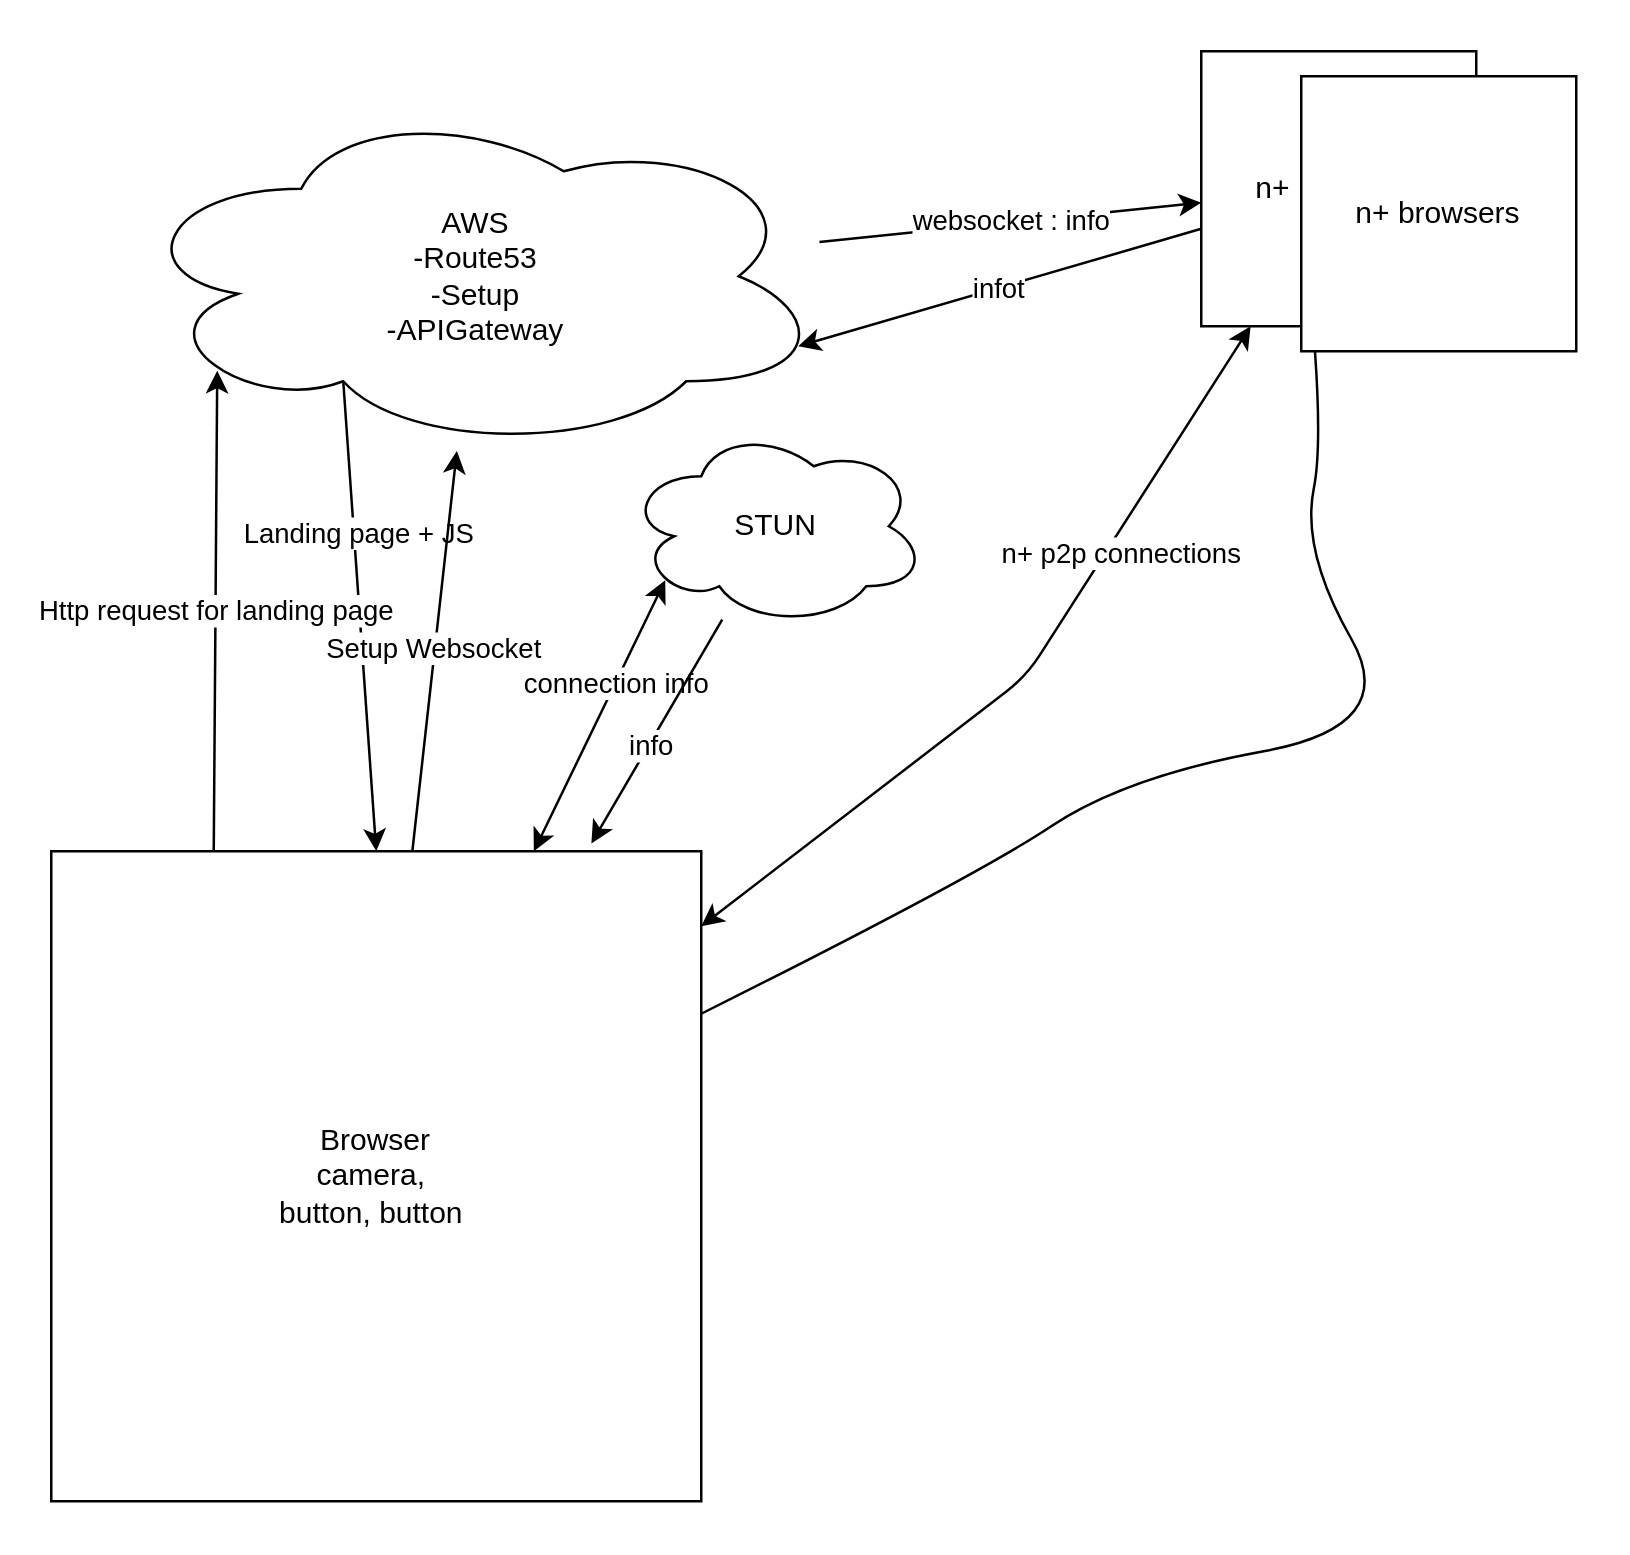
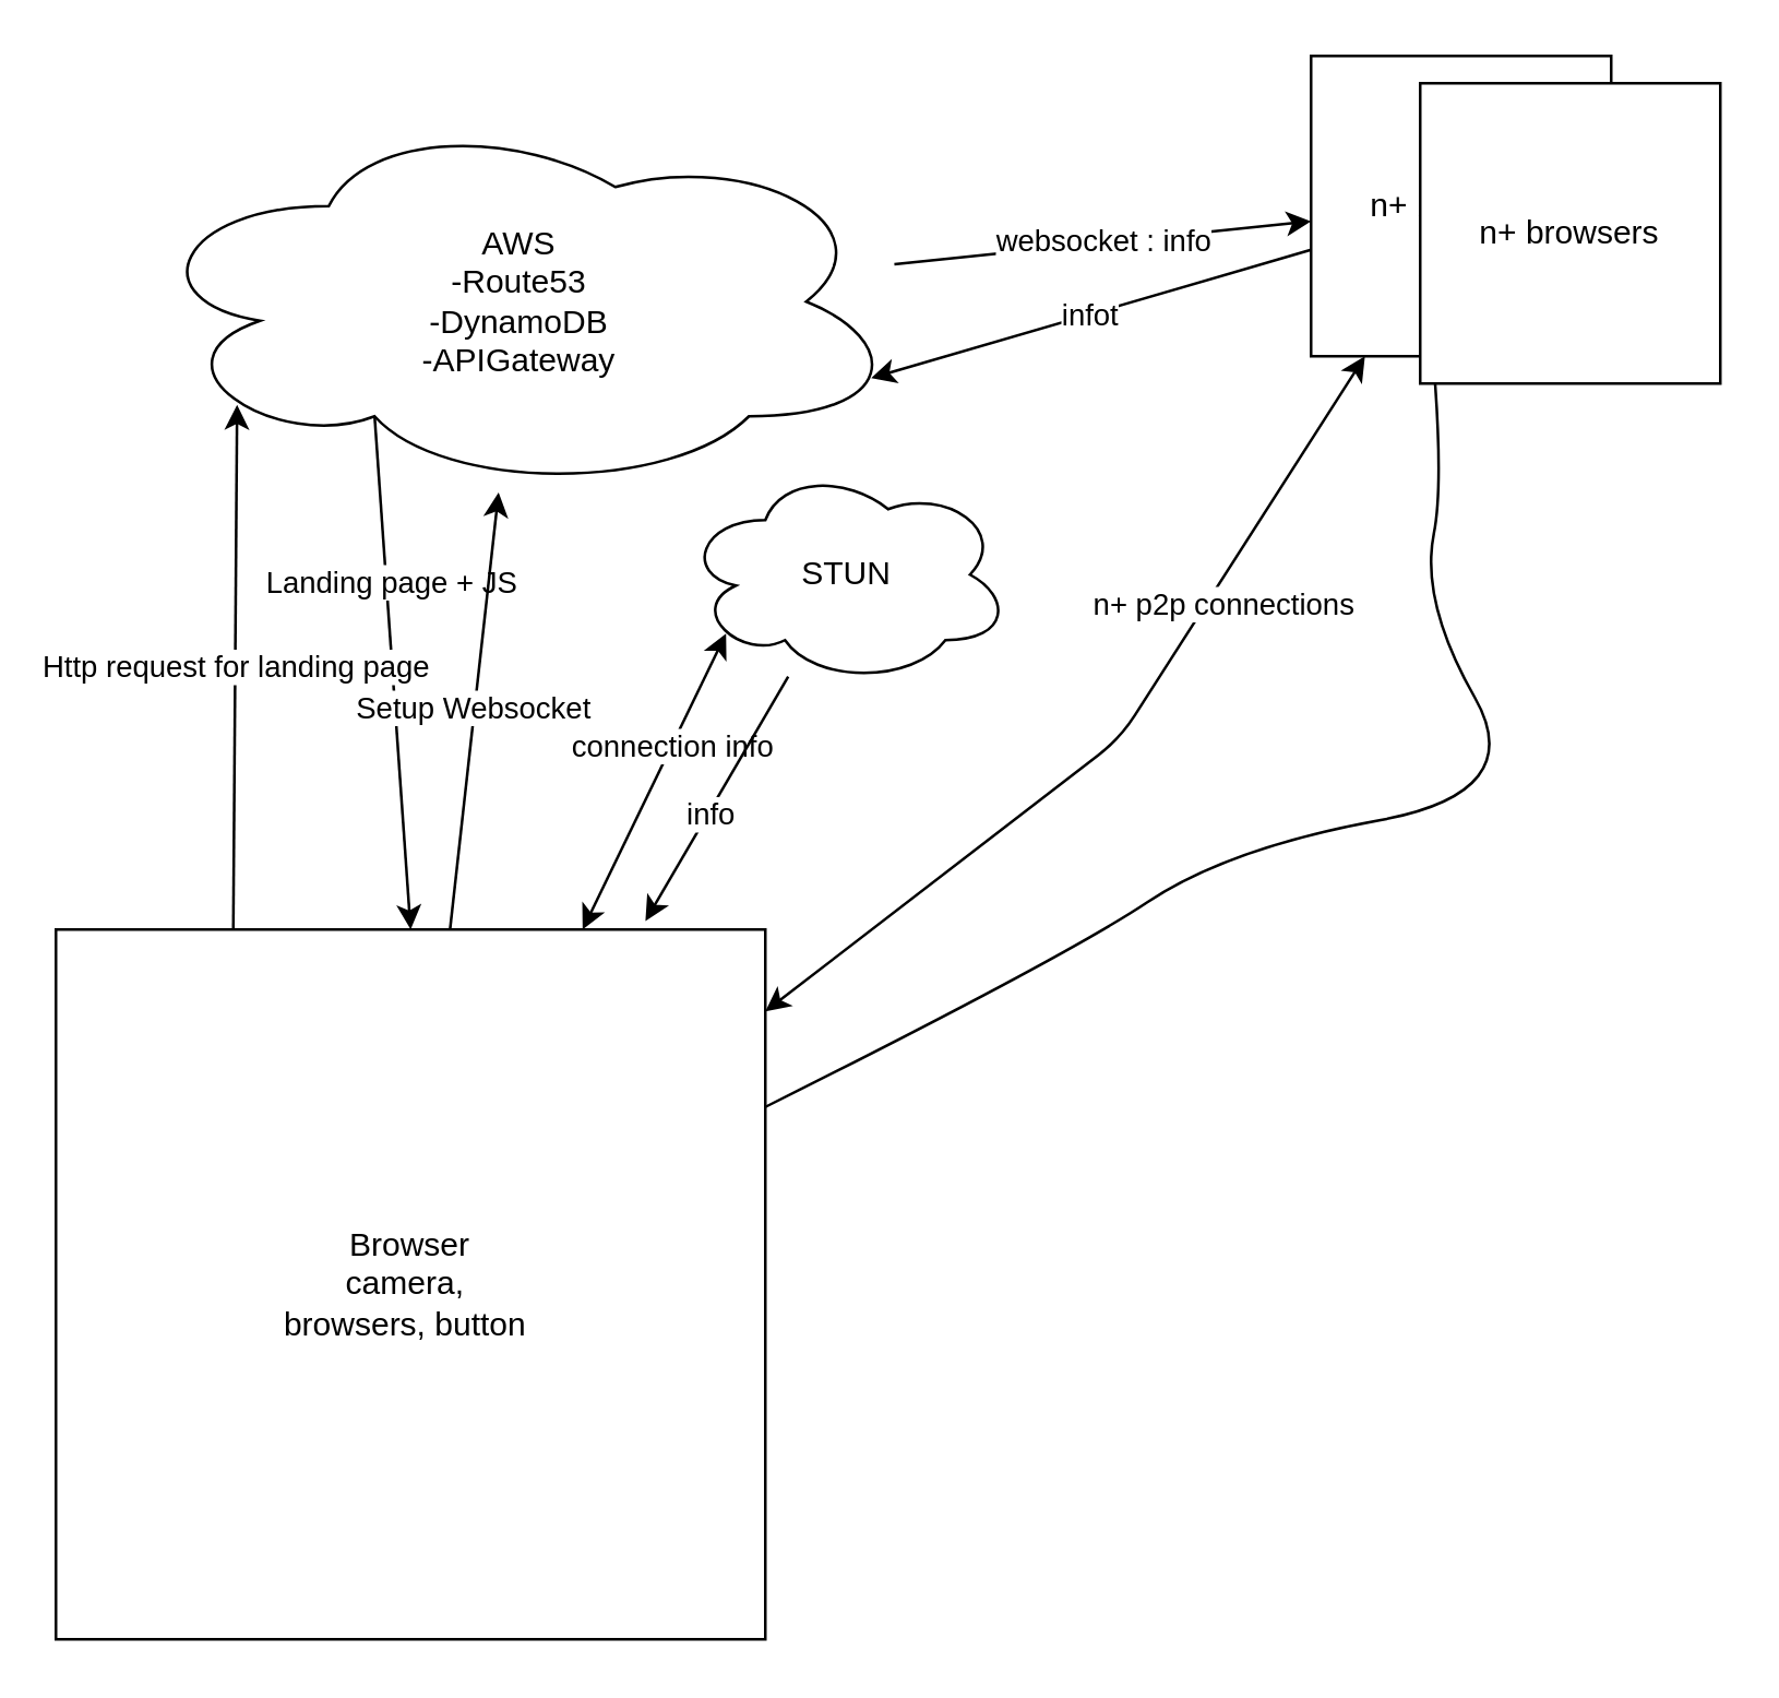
  <mxCell id="0" />
  <mxCell id="1" parent="0" />
  <mxCell id="2" style="edgeStyle=none;html=1;entryX=0.5;entryY=0;entryDx=0;entryDy=0;exitX=0.31;exitY=0.8;exitDx=0;exitDy=0;exitPerimeter=0;" parent="1" source="5" target="12" edge="1"><mxGeometry relative="1" as="geometry" /></mxCell>
  <mxCell id="3" value="Landing page + JS" style="edgeLabel;html=1;align=center;verticalAlign=middle;resizable=0;points=[];" parent="2" vertex="1" connectable="0"><mxGeometry x="-0.356" y="2" relative="1" as="geometry"><mxPoint x="-1" as="offset" /></mxGeometry></mxCell>
  <mxCell id="4" value="websocket : info" style="edgeStyle=none;html=1;startArrow=none;startFill=0;" parent="1" source="5" target="17" edge="1"><mxGeometry relative="1" as="geometry" /></mxCell>
- <mxCell id="5" value="AWS&lt;br&gt;-Route53&lt;br&gt;-Setup&lt;br&gt;-APIGateway" style="ellipse;shape=cloud;whiteSpace=wrap;html=1;" parent="1" vertex="1"><mxGeometry x="50" y="40" width="280" height="140" as="geometry" /></mxCell>
+ <mxCell id="5" value="AWS&lt;br&gt;-Route53&lt;br&gt;-DynamoDB&lt;br&gt;-APIGateway" style="ellipse;shape=cloud;whiteSpace=wrap;html=1;" parent="1" vertex="1"><mxGeometry x="50" y="40" width="280" height="140" as="geometry" /></mxCell>
  <mxCell id="6" value="Http request for landing page" style="edgeStyle=none;html=1;exitX=0.25;exitY=0;exitDx=0;exitDy=0;entryX=0.13;entryY=0.77;entryDx=0;entryDy=0;entryPerimeter=0;" parent="1" source="12" target="5" edge="1"><mxGeometry relative="1" as="geometry" /></mxCell>
  <mxCell id="7" style="edgeStyle=none;html=1;entryX=0.13;entryY=0.77;entryDx=0;entryDy=0;entryPerimeter=0;startArrow=classic;startFill=1;" parent="1" source="12" target="15" edge="1"><mxGeometry relative="1" as="geometry" /></mxCell>
  <mxCell id="8" value="connection info" style="edgeLabel;html=1;align=center;verticalAlign=middle;resizable=0;points=[];" parent="7" vertex="1" connectable="0"><mxGeometry x="0.248" relative="1" as="geometry"><mxPoint as="offset" /></mxGeometry></mxCell>
  <mxCell id="9" value="Setup Websocket" style="edgeStyle=none;html=1;startArrow=none;startFill=0;" parent="1" source="12" target="5" edge="1"><mxGeometry relative="1" as="geometry" /></mxCell>
  <mxCell id="10" value="n+ p2p connections" style="edgeStyle=none;html=1;startArrow=classic;startFill=1;" parent="1" source="12" target="17" edge="1"><mxGeometry x="0.366" y="-5" relative="1" as="geometry"><mxPoint as="offset" /><Array as="points"><mxPoint x="410" y="270" /></Array></mxGeometry></mxCell>
  <mxCell id="11" style="edgeStyle=none;html=1;entryX=0;entryY=0.5;entryDx=0;entryDy=0;exitX=1;exitY=0.25;exitDx=0;exitDy=0;curved=1;" edge="1" parent="1" source="12" target="18"><mxGeometry relative="1" as="geometry"><mxPoint x="410" y="270" as="sourcePoint" /><Array as="points"><mxPoint x="390" y="350" /><mxPoint x="450" y="310" /><mxPoint x="560" y="290" /><mxPoint x="520" y="220" /><mxPoint x="530" y="170" /></Array></mxGeometry></mxCell>
- <mxCell id="12" value="Browser&lt;br&gt;camera,&amp;nbsp;&lt;br&gt;button, button&amp;nbsp;" style="whiteSpace=wrap;html=1;aspect=fixed;" parent="1" vertex="1"><mxGeometry x="20" y="340" width="260" height="260" as="geometry" /></mxCell>
+ <mxCell id="12" value="Browser&lt;br&gt;camera,&amp;nbsp;&lt;br&gt;browsers, button&amp;nbsp;" style="whiteSpace=wrap;html=1;aspect=fixed;" parent="1" vertex="1"><mxGeometry x="20" y="340" width="260" height="260" as="geometry" /></mxCell>
  <mxCell id="13" style="edgeStyle=none;html=1;entryX=0.831;entryY=-0.012;entryDx=0;entryDy=0;entryPerimeter=0;startArrow=none;startFill=0;" parent="1" source="15" target="12" edge="1"><mxGeometry relative="1" as="geometry" /></mxCell>
  <mxCell id="14" value="info" style="edgeLabel;html=1;align=center;verticalAlign=middle;resizable=0;points=[];" parent="13" vertex="1" connectable="0"><mxGeometry x="0.14" y="1" relative="1" as="geometry"><mxPoint y="-1" as="offset" /></mxGeometry></mxCell>
  <mxCell id="15" value="STUN" style="ellipse;shape=cloud;whiteSpace=wrap;html=1;" parent="1" vertex="1"><mxGeometry x="250" y="170" width="120" height="80" as="geometry" /></mxCell>
  <mxCell id="16" value="infot" style="edgeStyle=none;html=1;entryX=0.96;entryY=0.7;entryDx=0;entryDy=0;entryPerimeter=0;startArrow=none;startFill=0;" parent="1" source="17" target="5" edge="1"><mxGeometry relative="1" as="geometry" /></mxCell>
  <mxCell id="17" value="n+ browsers" style="whiteSpace=wrap;html=1;aspect=fixed;" parent="1" vertex="1"><mxGeometry x="480" y="20" width="110" height="110" as="geometry" /></mxCell>
  <mxCell id="18" value="n+ browsers" style="whiteSpace=wrap;html=1;aspect=fixed;" vertex="1" parent="1"><mxGeometry x="520" y="30" width="110" height="110" as="geometry" /></mxCell>
